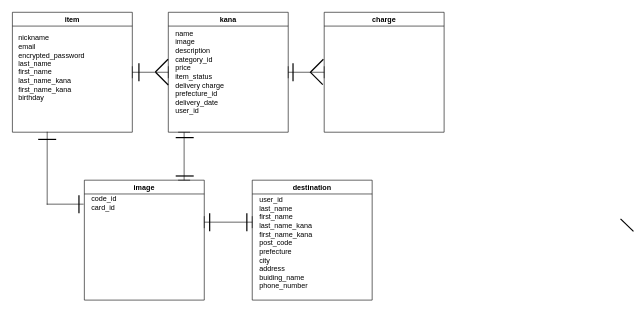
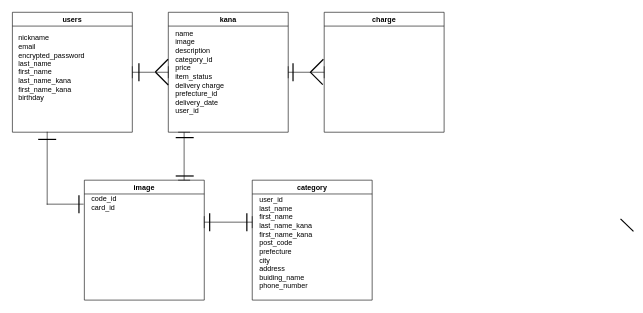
  <mxCell id="0" />
  <mxCell id="1" parent="0" />
- <mxCell id="2" value="item" style="swimlane;" parent="1" vertex="1"><mxGeometry x="20" y="20" width="200" height="200" as="geometry" /></mxCell>
+ <mxCell id="2" value="users" style="swimlane;" parent="1" vertex="1"><mxGeometry x="20" y="20" width="200" height="200" as="geometry" /></mxCell>
  <mxCell id="3" value="&lt;div style=&quot;text-align: left&quot;&gt;&lt;span&gt;nickname&lt;/span&gt;&lt;/div&gt;&lt;div style=&quot;text-align: left&quot;&gt;&lt;span&gt;email&lt;/span&gt;&lt;/div&gt;&lt;div style=&quot;text-align: left&quot;&gt;&lt;span&gt;encrypted_password&lt;/span&gt;&lt;/div&gt;&lt;div style=&quot;text-align: left&quot;&gt;last_name&lt;/div&gt;&lt;div style=&quot;text-align: left&quot;&gt;first_name&lt;/div&gt;&lt;div style=&quot;text-align: left&quot;&gt;last_name_kana&lt;/div&gt;&lt;div style=&quot;text-align: left&quot;&gt;first_name_kana&lt;/div&gt;&lt;div style=&quot;text-align: left&quot;&gt;birthday&lt;/div&gt;&lt;div style=&quot;text-align: left&quot;&gt;&lt;span&gt;&lt;br&gt;&lt;/span&gt;&lt;/div&gt;" style="text;html=1;align=center;verticalAlign=middle;resizable=0;points=[];autosize=1;strokeColor=none;fillColor=none;" parent="2" vertex="1"><mxGeometry y="35" width="130" height="130" as="geometry" /></mxCell>
  <mxCell id="4" value="kana" style="swimlane;" parent="1" vertex="1"><mxGeometry x="280" y="20" width="200" height="200" as="geometry" /></mxCell>
  <mxCell id="5" value="&lt;div&gt;name&lt;/div&gt;&lt;div&gt;image&lt;/div&gt;&lt;div&gt;description&lt;br&gt;&lt;/div&gt;&lt;div&gt;category_id&lt;/div&gt;&lt;div&gt;price&lt;/div&gt;&lt;div&gt;item_status&lt;/div&gt;&lt;div&gt;delivery charge&lt;/div&gt;&lt;div&gt;prefecture_id&lt;/div&gt;&lt;div&gt;delivery_date&lt;/div&gt;&lt;div&gt;user_id&lt;/div&gt;" style="text;html=1;align=left;verticalAlign=middle;resizable=0;points=[];autosize=1;strokeColor=none;fillColor=none;" parent="4" vertex="1"><mxGeometry x="10" y="25" width="100" height="150" as="geometry" /></mxCell>
  <mxCell id="6" value="" style="shape=crossbar;whiteSpace=wrap;html=1;rounded=1;" parent="4" vertex="1"><mxGeometry x="-60" y="90" width="60" height="20" as="geometry" /></mxCell>
  <mxCell id="7" value="image" style="swimlane;" parent="1" vertex="1"><mxGeometry x="140" y="300" width="200" height="200" as="geometry" /></mxCell>
  <mxCell id="8" value="code_id&lt;br&gt;card_id" style="text;html=1;align=left;verticalAlign=middle;resizable=0;points=[];autosize=1;strokeColor=none;fillColor=none;" parent="7" vertex="1"><mxGeometry x="10" y="24" width="50" height="30" as="geometry" /></mxCell>
  <mxCell id="9" value="" style="line;strokeWidth=2;direction=south;html=1;" parent="1" vertex="1"><mxGeometry x="226" y="105" width="10" height="30" as="geometry" /></mxCell>
  <mxCell id="10" value="" style="line;strokeWidth=2;direction=south;html=1;rotation=45;" parent="1" vertex="1"><mxGeometry x="264" y="94" width="10" height="30" as="geometry" /></mxCell>
  <mxCell id="11" value="" style="line;strokeWidth=2;direction=south;html=1;rotation=134;" parent="1" vertex="1"><mxGeometry x="1040" y="360" width="10" height="30" as="geometry" /></mxCell>
  <mxCell id="12" value="" style="line;strokeWidth=2;direction=south;html=1;rotation=-45;" parent="1" vertex="1"><mxGeometry x="242.37" y="115.63" width="54" height="30" as="geometry" /></mxCell>
- <mxCell id="13" value="destination" style="swimlane;" parent="1" vertex="1"><mxGeometry x="420" y="300" width="200" height="200" as="geometry" /></mxCell>
+ <mxCell id="13" value="category" style="swimlane;" parent="1" vertex="1"><mxGeometry x="420" y="300" width="200" height="200" as="geometry" /></mxCell>
  <mxCell id="14" value="user_id&lt;br&gt;last_name&lt;br&gt;first_name&lt;br&gt;last_name_kana&lt;br&gt;first_name_kana&lt;br&gt;post_code&lt;br&gt;prefecture&lt;br&gt;city&lt;br&gt;address&lt;br&gt;buiding_name&lt;br&gt;phone_number" style="text;html=1;align=left;verticalAlign=middle;resizable=0;points=[];autosize=1;strokeColor=none;fillColor=none;" parent="13" vertex="1"><mxGeometry x="10" y="25" width="100" height="160" as="geometry" /></mxCell>
  <mxCell id="15" value="" style="shape=crossbar;whiteSpace=wrap;html=1;rounded=1;" parent="1" vertex="1"><mxGeometry x="340" y="360" width="80" height="20" as="geometry" /></mxCell>
  <mxCell id="16" value="" style="line;strokeWidth=2;direction=south;html=1;" parent="1" vertex="1"><mxGeometry x="344" y="355" width="10" height="30" as="geometry" /></mxCell>
  <mxCell id="17" value="" style="line;strokeWidth=2;direction=south;html=1;" parent="1" vertex="1"><mxGeometry x="406" y="355" width="10" height="30" as="geometry" /></mxCell>
  <mxCell id="18" value="" style="line;strokeWidth=2;html=1;rotation=0;" parent="1" vertex="1"><mxGeometry x="63" y="227" width="30" height="10" as="geometry" /></mxCell>
  <mxCell id="19" value="" style="line;strokeWidth=2;html=1;rotation=90;" parent="1" vertex="1"><mxGeometry x="116" y="335" width="30" height="10" as="geometry" /></mxCell>
  <mxCell id="20" value="" style="shape=partialRectangle;whiteSpace=wrap;html=1;bottom=0;right=0;fillColor=none;rotation=-90;" vertex="1" parent="1"><mxGeometry x="48" y="250" width="120" height="60" as="geometry" /></mxCell>
  <mxCell id="21" value="" style="shape=crossbar;whiteSpace=wrap;html=1;rounded=1;direction=south;" vertex="1" parent="1"><mxGeometry x="296.37" y="220" width="20" height="80" as="geometry" /></mxCell>
  <mxCell id="22" value="" style="line;strokeWidth=2;html=1;rotation=0;" vertex="1" parent="1"><mxGeometry x="292.37" y="288" width="30" height="10" as="geometry" /></mxCell>
  <mxCell id="23" value="" style="line;strokeWidth=2;html=1;rotation=0;" vertex="1" parent="1"><mxGeometry x="292.37" y="224" width="30" height="10" as="geometry" /></mxCell>
  <mxCell id="24" value="charge" style="swimlane;" vertex="1" parent="1"><mxGeometry x="540" y="20" width="200" height="200" as="geometry" /></mxCell>
  <mxCell id="25" value="" style="shape=crossbar;whiteSpace=wrap;html=1;rounded=1;" vertex="1" parent="24"><mxGeometry x="-60" y="90" width="60" height="20" as="geometry" /></mxCell>
  <mxCell id="26" value="" style="line;strokeWidth=2;direction=south;html=1;" vertex="1" parent="1"><mxGeometry x="483" y="105" width="10" height="30" as="geometry" /></mxCell>
  <mxCell id="27" value="" style="line;strokeWidth=2;direction=south;html=1;rotation=45;" vertex="1" parent="1"><mxGeometry x="523" y="94" width="10" height="30" as="geometry" /></mxCell>
  <mxCell id="28" value="" style="line;strokeWidth=2;direction=south;html=1;rotation=-45;" vertex="1" parent="1"><mxGeometry x="500" y="115" width="54" height="30" as="geometry" /></mxCell>
